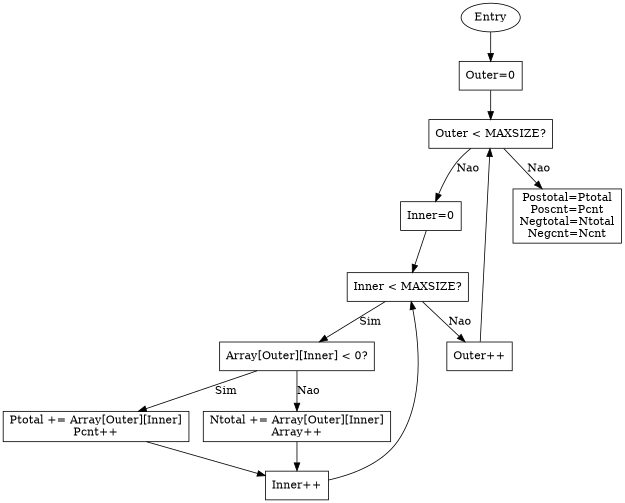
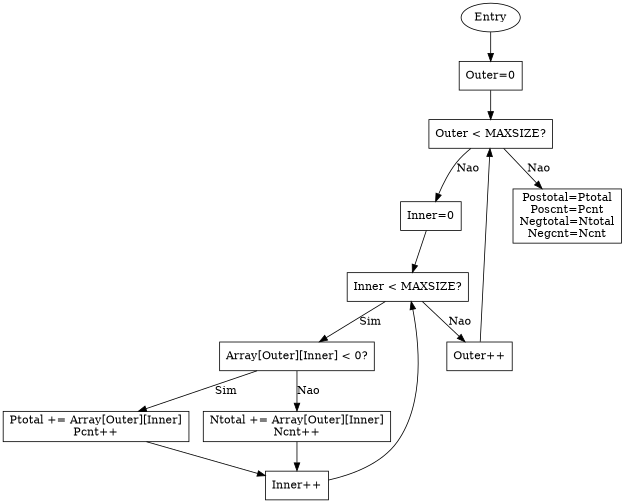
  digraph {
    node [shape=box]
    n1 [label=Entry shape=ellipse]
    n2 [label="Outer=0"]
    n3 [label="Outer < MAXSIZE?"]
    n4 [label="Inner=0"]
    n5 [label="Postotal=Ptotal\nPoscnt=Pcnt\nNegtotal=Ntotal\nNegcnt=Ncnt"]
    n6 [label="Inner < MAXSIZE?"]
    n7 [label="Array[Outer][Inner] < 0?"]
    n8 [label="Outer++"]
    n9 [label="Ptotal += Array[Outer][Inner]\nPcnt++"]
-   n10 [label="Ntotal += Array[Outer][Inner]\nArray++"]
+   n10 [label="Ntotal += Array[Outer][Inner]\nNcnt++"]
    n11 [label="Inner++"]
    n1 -> n2
    n2 -> n3
    n3 -> n4 [label=Nao]
    n3 -> n5 [label=Nao]
    n4 -> n6
    n6 -> n7 [label=Sim]
    n6 -> n8 [label=Nao]
    n7 -> n9 [label=Sim]
    n7 -> n10 [label=Nao]
    n8 -> n3
    n9 -> n11
    n10 -> n11
    n11 -> n6
  }
